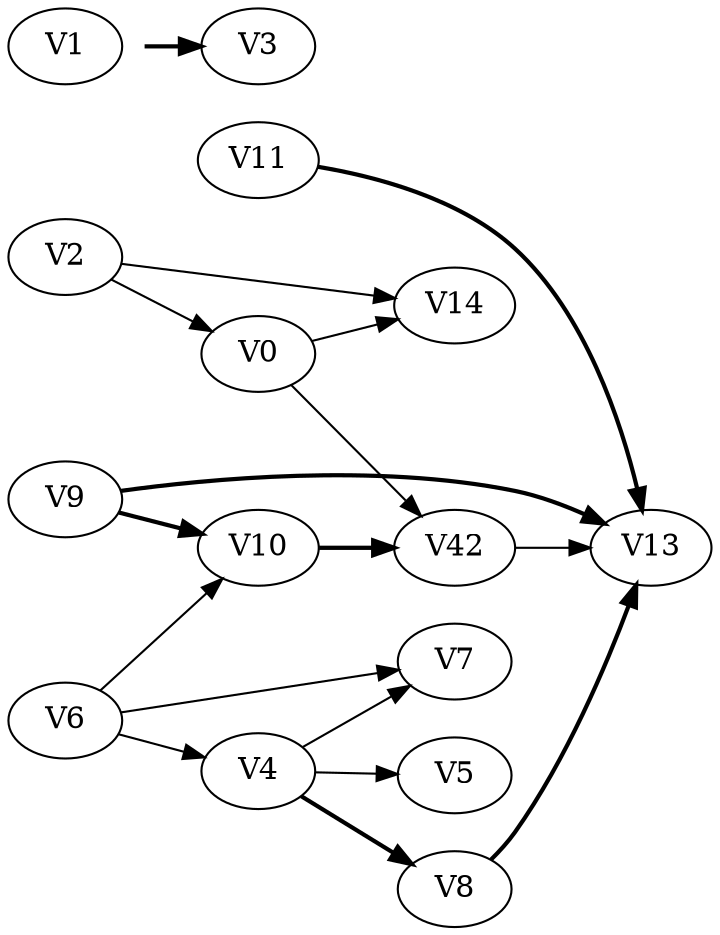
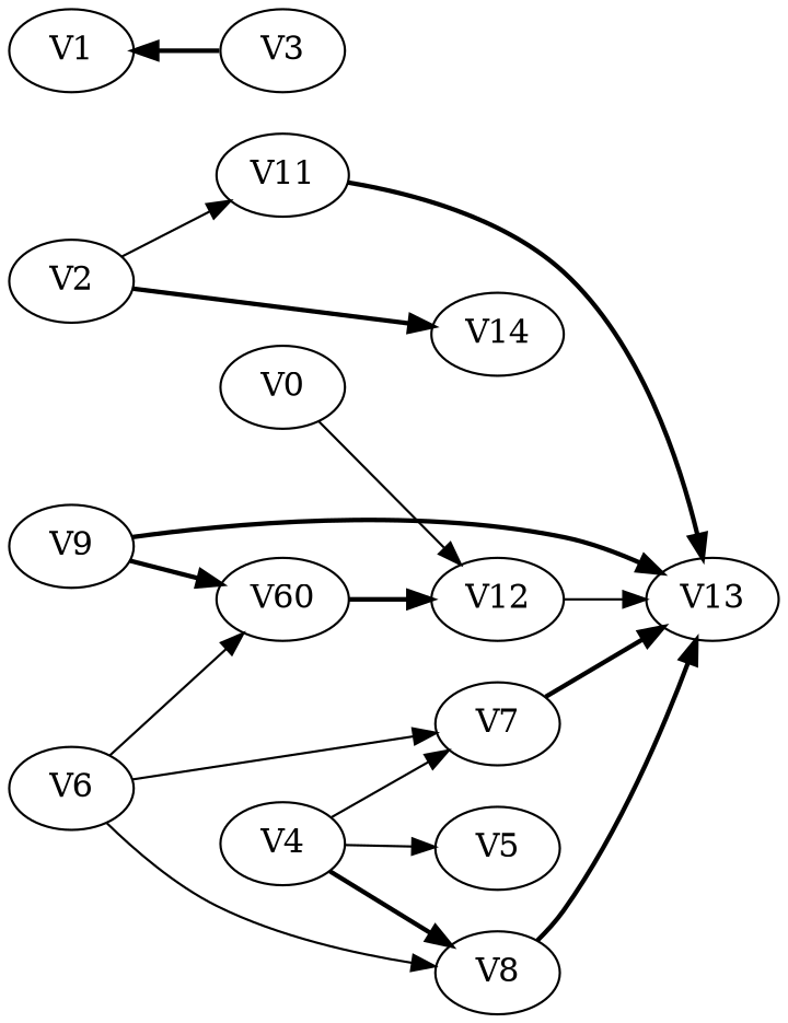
  strict digraph {
    concentrate=True
    rankdir=LR
    edge [style=solid]
    V0
-   V12 [label=V42]
+   V12
    V14
    V13
    V1
    V3
    V2
    V11
    V6
    V7
    V8
-   V10
+   V10 [label=V60]
    V4
    V5
    V9
    V0 -> V12
-   V0 -> V14
    V12 -> V13
-   V1 -> V3 [style=bold]
-   V2 -> V14
-   V2 -> V0
+   V3 -> V1 [style=bold]
+   V2 -> V14 [style=bold]
+   V2 -> V11
    V11 -> V13 [style=bold]
    V6 -> V7
-   V6 -> V4
+   V6 -> V8
    V6 -> V10
+   V7 -> V13 [style=bold]
    V8 -> V13 [style=bold]
    V10 -> V12 [style=bold]
    V4 -> V7
    V4 -> V8 [style=bold]
    V4 -> V5
    V9 -> V13 [style=bold]
    V9 -> V10 [style=bold]
  }
